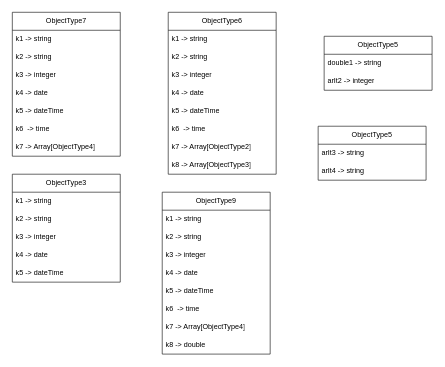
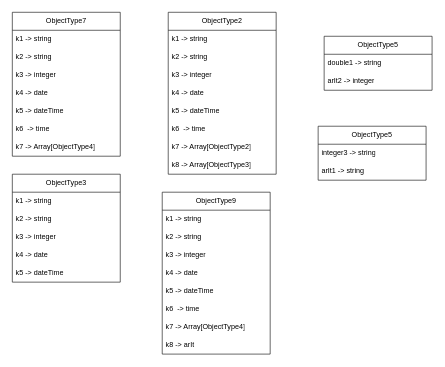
  <mxCell id="0" />
  <mxCell id="1" parent="0" />
  <mxCell id="2" value="ObjectType7" style="swimlane;fontStyle=0;childLayout=stackLayout;horizontal=1;startSize=30;horizontalStack=0;resizeParent=1;resizeParentMax=0;resizeLast=0;collapsible=1;marginBottom=0;whiteSpace=wrap;html=1;" vertex="1" parent="1"><mxGeometry x="20" y="20" width="180" height="240" as="geometry" /></mxCell>
  <mxCell id="3" value="k1 -&amp;gt; string" style="text;strokeColor=none;fillColor=none;align=left;verticalAlign=middle;spacingLeft=4;spacingRight=4;overflow=hidden;points=[[0,0.5],[1,0.5]];portConstraint=eastwest;rotatable=0;whiteSpace=wrap;html=1;" vertex="1" parent="2"><mxGeometry y="30" width="180" height="30" as="geometry" /></mxCell>
  <mxCell id="4" value="k2 -&amp;gt; string" style="text;strokeColor=none;fillColor=none;align=left;verticalAlign=middle;spacingLeft=4;spacingRight=4;overflow=hidden;points=[[0,0.5],[1,0.5]];portConstraint=eastwest;rotatable=0;whiteSpace=wrap;html=1;" vertex="1" parent="2"><mxGeometry y="60" width="180" height="30" as="geometry" /></mxCell>
  <mxCell id="5" value="k3 -&amp;gt; integer" style="text;strokeColor=none;fillColor=none;align=left;verticalAlign=middle;spacingLeft=4;spacingRight=4;overflow=hidden;points=[[0,0.5],[1,0.5]];portConstraint=eastwest;rotatable=0;whiteSpace=wrap;html=1;" vertex="1" parent="2"><mxGeometry y="90" width="180" height="30" as="geometry" /></mxCell>
  <mxCell id="6" value="k4 -&amp;gt; date" style="text;strokeColor=none;fillColor=none;align=left;verticalAlign=middle;spacingLeft=4;spacingRight=4;overflow=hidden;points=[[0,0.5],[1,0.5]];portConstraint=eastwest;rotatable=0;whiteSpace=wrap;html=1;" vertex="1" parent="2"><mxGeometry y="120" width="180" height="30" as="geometry" /></mxCell>
  <mxCell id="7" value="k5 -&amp;gt; dateTime" style="text;strokeColor=none;fillColor=none;align=left;verticalAlign=middle;spacingLeft=4;spacingRight=4;overflow=hidden;points=[[0,0.5],[1,0.5]];portConstraint=eastwest;rotatable=0;whiteSpace=wrap;html=1;" vertex="1" parent="2"><mxGeometry y="150" width="180" height="30" as="geometry" /></mxCell>
  <mxCell id="8" value="k6&amp;nbsp; -&amp;gt; time" style="text;strokeColor=none;fillColor=none;align=left;verticalAlign=middle;spacingLeft=4;spacingRight=4;overflow=hidden;points=[[0,0.5],[1,0.5]];portConstraint=eastwest;rotatable=0;whiteSpace=wrap;html=1;" vertex="1" parent="2"><mxGeometry y="180" width="180" height="30" as="geometry" /></mxCell>
  <mxCell id="9" value="k7 -&amp;gt; Array[ObjectType4]" style="text;strokeColor=none;fillColor=none;align=left;verticalAlign=middle;spacingLeft=4;spacingRight=4;overflow=hidden;points=[[0,0.5],[1,0.5]];portConstraint=eastwest;rotatable=0;whiteSpace=wrap;html=1;" vertex="1" parent="2"><mxGeometry y="210" width="180" height="30" as="geometry" /></mxCell>
- <mxCell id="10" value="ObjectType6" style="swimlane;fontStyle=0;childLayout=stackLayout;horizontal=1;startSize=30;horizontalStack=0;resizeParent=1;resizeParentMax=0;resizeLast=0;collapsible=1;marginBottom=0;whiteSpace=wrap;html=1;" vertex="1" parent="1"><mxGeometry x="280" y="20" width="180" height="270" as="geometry" /></mxCell>
+ <mxCell id="10" value="ObjectType2" style="swimlane;fontStyle=0;childLayout=stackLayout;horizontal=1;startSize=30;horizontalStack=0;resizeParent=1;resizeParentMax=0;resizeLast=0;collapsible=1;marginBottom=0;whiteSpace=wrap;html=1;" vertex="1" parent="1"><mxGeometry x="280" y="20" width="180" height="270" as="geometry" /></mxCell>
  <mxCell id="11" value="k1 -&amp;gt; string" style="text;strokeColor=none;fillColor=none;align=left;verticalAlign=middle;spacingLeft=4;spacingRight=4;overflow=hidden;points=[[0,0.5],[1,0.5]];portConstraint=eastwest;rotatable=0;whiteSpace=wrap;html=1;" vertex="1" parent="10"><mxGeometry y="30" width="180" height="30" as="geometry" /></mxCell>
  <mxCell id="12" value="k2 -&amp;gt; string" style="text;strokeColor=none;fillColor=none;align=left;verticalAlign=middle;spacingLeft=4;spacingRight=4;overflow=hidden;points=[[0,0.5],[1,0.5]];portConstraint=eastwest;rotatable=0;whiteSpace=wrap;html=1;" vertex="1" parent="10"><mxGeometry y="60" width="180" height="30" as="geometry" /></mxCell>
  <mxCell id="13" value="k3 -&amp;gt; integer" style="text;strokeColor=none;fillColor=none;align=left;verticalAlign=middle;spacingLeft=4;spacingRight=4;overflow=hidden;points=[[0,0.5],[1,0.5]];portConstraint=eastwest;rotatable=0;whiteSpace=wrap;html=1;" vertex="1" parent="10"><mxGeometry y="90" width="180" height="30" as="geometry" /></mxCell>
  <mxCell id="14" value="k4 -&amp;gt; date" style="text;strokeColor=none;fillColor=none;align=left;verticalAlign=middle;spacingLeft=4;spacingRight=4;overflow=hidden;points=[[0,0.5],[1,0.5]];portConstraint=eastwest;rotatable=0;whiteSpace=wrap;html=1;" vertex="1" parent="10"><mxGeometry y="120" width="180" height="30" as="geometry" /></mxCell>
  <mxCell id="15" value="k5 -&amp;gt; dateTime" style="text;strokeColor=none;fillColor=none;align=left;verticalAlign=middle;spacingLeft=4;spacingRight=4;overflow=hidden;points=[[0,0.5],[1,0.5]];portConstraint=eastwest;rotatable=0;whiteSpace=wrap;html=1;" vertex="1" parent="10"><mxGeometry y="150" width="180" height="30" as="geometry" /></mxCell>
  <mxCell id="16" value="k6&amp;nbsp; -&amp;gt; time" style="text;strokeColor=none;fillColor=none;align=left;verticalAlign=middle;spacingLeft=4;spacingRight=4;overflow=hidden;points=[[0,0.5],[1,0.5]];portConstraint=eastwest;rotatable=0;whiteSpace=wrap;html=1;" vertex="1" parent="10"><mxGeometry y="180" width="180" height="30" as="geometry" /></mxCell>
  <mxCell id="17" value="k7 -&amp;gt; Array[ObjectType2]" style="text;strokeColor=none;fillColor=none;align=left;verticalAlign=middle;spacingLeft=4;spacingRight=4;overflow=hidden;points=[[0,0.5],[1,0.5]];portConstraint=eastwest;rotatable=0;whiteSpace=wrap;html=1;" vertex="1" parent="10"><mxGeometry y="210" width="180" height="30" as="geometry" /></mxCell>
  <mxCell id="18" value="k8 -&amp;gt; Array[ObjectType3]" style="text;strokeColor=none;fillColor=none;align=left;verticalAlign=middle;spacingLeft=4;spacingRight=4;overflow=hidden;points=[[0,0.5],[1,0.5]];portConstraint=eastwest;rotatable=0;whiteSpace=wrap;html=1;" vertex="1" parent="10"><mxGeometry y="240" width="180" height="30" as="geometry" /></mxCell>
  <mxCell id="19" value="ObjectType3" style="swimlane;fontStyle=0;childLayout=stackLayout;horizontal=1;startSize=30;horizontalStack=0;resizeParent=1;resizeParentMax=0;resizeLast=0;collapsible=1;marginBottom=0;whiteSpace=wrap;html=1;" vertex="1" parent="1"><mxGeometry x="20" y="290" width="180" height="180" as="geometry" /></mxCell>
  <mxCell id="20" value="k1 -&amp;gt; string" style="text;strokeColor=none;fillColor=none;align=left;verticalAlign=middle;spacingLeft=4;spacingRight=4;overflow=hidden;points=[[0,0.5],[1,0.5]];portConstraint=eastwest;rotatable=0;whiteSpace=wrap;html=1;" vertex="1" parent="19"><mxGeometry y="30" width="180" height="30" as="geometry" /></mxCell>
  <mxCell id="21" value="k2 -&amp;gt; string" style="text;strokeColor=none;fillColor=none;align=left;verticalAlign=middle;spacingLeft=4;spacingRight=4;overflow=hidden;points=[[0,0.5],[1,0.5]];portConstraint=eastwest;rotatable=0;whiteSpace=wrap;html=1;" vertex="1" parent="19"><mxGeometry y="60" width="180" height="30" as="geometry" /></mxCell>
  <mxCell id="22" value="k3 -&amp;gt; integer" style="text;strokeColor=none;fillColor=none;align=left;verticalAlign=middle;spacingLeft=4;spacingRight=4;overflow=hidden;points=[[0,0.5],[1,0.5]];portConstraint=eastwest;rotatable=0;whiteSpace=wrap;html=1;" vertex="1" parent="19"><mxGeometry y="90" width="180" height="30" as="geometry" /></mxCell>
  <mxCell id="23" value="k4 -&amp;gt; date" style="text;strokeColor=none;fillColor=none;align=left;verticalAlign=middle;spacingLeft=4;spacingRight=4;overflow=hidden;points=[[0,0.5],[1,0.5]];portConstraint=eastwest;rotatable=0;whiteSpace=wrap;html=1;" vertex="1" parent="19"><mxGeometry y="120" width="180" height="30" as="geometry" /></mxCell>
  <mxCell id="24" value="k5 -&amp;gt; dateTime" style="text;strokeColor=none;fillColor=none;align=left;verticalAlign=middle;spacingLeft=4;spacingRight=4;overflow=hidden;points=[[0,0.5],[1,0.5]];portConstraint=eastwest;rotatable=0;whiteSpace=wrap;html=1;" vertex="1" parent="19"><mxGeometry y="150" width="180" height="30" as="geometry" /></mxCell>
  <mxCell id="25" value="ObjectType9" style="swimlane;fontStyle=0;childLayout=stackLayout;horizontal=1;startSize=30;horizontalStack=0;resizeParent=1;resizeParentMax=0;resizeLast=0;collapsible=1;marginBottom=0;whiteSpace=wrap;html=1;" vertex="1" parent="1"><mxGeometry x="270" y="320" width="180" height="270" as="geometry" /></mxCell>
  <mxCell id="26" value="k1 -&amp;gt; string" style="text;strokeColor=none;fillColor=none;align=left;verticalAlign=middle;spacingLeft=4;spacingRight=4;overflow=hidden;points=[[0,0.5],[1,0.5]];portConstraint=eastwest;rotatable=0;whiteSpace=wrap;html=1;" vertex="1" parent="25"><mxGeometry y="30" width="180" height="30" as="geometry" /></mxCell>
  <mxCell id="27" value="k2 -&amp;gt; string" style="text;strokeColor=none;fillColor=none;align=left;verticalAlign=middle;spacingLeft=4;spacingRight=4;overflow=hidden;points=[[0,0.5],[1,0.5]];portConstraint=eastwest;rotatable=0;whiteSpace=wrap;html=1;" vertex="1" parent="25"><mxGeometry y="60" width="180" height="30" as="geometry" /></mxCell>
  <mxCell id="28" value="k3 -&amp;gt; integer" style="text;strokeColor=none;fillColor=none;align=left;verticalAlign=middle;spacingLeft=4;spacingRight=4;overflow=hidden;points=[[0,0.5],[1,0.5]];portConstraint=eastwest;rotatable=0;whiteSpace=wrap;html=1;" vertex="1" parent="25"><mxGeometry y="90" width="180" height="30" as="geometry" /></mxCell>
  <mxCell id="29" value="k4 -&amp;gt; date" style="text;strokeColor=none;fillColor=none;align=left;verticalAlign=middle;spacingLeft=4;spacingRight=4;overflow=hidden;points=[[0,0.5],[1,0.5]];portConstraint=eastwest;rotatable=0;whiteSpace=wrap;html=1;" vertex="1" parent="25"><mxGeometry y="120" width="180" height="30" as="geometry" /></mxCell>
  <mxCell id="30" value="k5 -&amp;gt; dateTime" style="text;strokeColor=none;fillColor=none;align=left;verticalAlign=middle;spacingLeft=4;spacingRight=4;overflow=hidden;points=[[0,0.5],[1,0.5]];portConstraint=eastwest;rotatable=0;whiteSpace=wrap;html=1;" vertex="1" parent="25"><mxGeometry y="150" width="180" height="30" as="geometry" /></mxCell>
  <mxCell id="31" value="k6&amp;nbsp; -&amp;gt; time" style="text;strokeColor=none;fillColor=none;align=left;verticalAlign=middle;spacingLeft=4;spacingRight=4;overflow=hidden;points=[[0,0.5],[1,0.5]];portConstraint=eastwest;rotatable=0;whiteSpace=wrap;html=1;" vertex="1" parent="25"><mxGeometry y="180" width="180" height="30" as="geometry" /></mxCell>
  <mxCell id="32" value="k7 -&amp;gt; Array[ObjectType4]" style="text;strokeColor=none;fillColor=none;align=left;verticalAlign=middle;spacingLeft=4;spacingRight=4;overflow=hidden;points=[[0,0.5],[1,0.5]];portConstraint=eastwest;rotatable=0;whiteSpace=wrap;html=1;" vertex="1" parent="25"><mxGeometry y="210" width="180" height="30" as="geometry" /></mxCell>
- <mxCell id="33" value="k8 -&amp;gt; double" style="text;strokeColor=none;fillColor=none;align=left;verticalAlign=middle;spacingLeft=4;spacingRight=4;overflow=hidden;points=[[0,0.5],[1,0.5]];portConstraint=eastwest;rotatable=0;whiteSpace=wrap;html=1;" vertex="1" parent="25"><mxGeometry y="240" width="180" height="30" as="geometry" /></mxCell>
+ <mxCell id="33" value="k8 -&amp;gt; arIt" style="text;strokeColor=none;fillColor=none;align=left;verticalAlign=middle;spacingLeft=4;spacingRight=4;overflow=hidden;points=[[0,0.5],[1,0.5]];portConstraint=eastwest;rotatable=0;whiteSpace=wrap;html=1;" vertex="1" parent="25"><mxGeometry y="240" width="180" height="30" as="geometry" /></mxCell>
  <mxCell id="34" value="ObjectType5" style="swimlane;fontStyle=0;childLayout=stackLayout;horizontal=1;startSize=30;horizontalStack=0;resizeParent=1;resizeParentMax=0;resizeLast=0;collapsible=1;marginBottom=0;whiteSpace=wrap;html=1;" vertex="1" parent="1"><mxGeometry x="540" y="60" width="180" height="90" as="geometry" /></mxCell>
  <mxCell id="35" value="double1 -&amp;gt; string" style="text;strokeColor=none;fillColor=none;align=left;verticalAlign=middle;spacingLeft=4;spacingRight=4;overflow=hidden;points=[[0,0.5],[1,0.5]];portConstraint=eastwest;rotatable=0;whiteSpace=wrap;html=1;" vertex="1" parent="34"><mxGeometry y="30" width="180" height="30" as="geometry" /></mxCell>
  <mxCell id="36" value="arIt2 -&amp;gt; integer" style="text;strokeColor=none;fillColor=none;align=left;verticalAlign=middle;spacingLeft=4;spacingRight=4;overflow=hidden;points=[[0,0.5],[1,0.5]];portConstraint=eastwest;rotatable=0;whiteSpace=wrap;html=1;" vertex="1" parent="34"><mxGeometry y="60" width="180" height="30" as="geometry" /></mxCell>
  <mxCell id="37" value="ObjectType5" style="swimlane;fontStyle=0;childLayout=stackLayout;horizontal=1;startSize=30;horizontalStack=0;resizeParent=1;resizeParentMax=0;resizeLast=0;collapsible=1;marginBottom=0;whiteSpace=wrap;html=1;" vertex="1" parent="1"><mxGeometry x="530" y="210" width="180" height="90" as="geometry" /></mxCell>
- <mxCell id="38" value="arIt3 -&amp;gt; string" style="text;strokeColor=none;fillColor=none;align=left;verticalAlign=middle;spacingLeft=4;spacingRight=4;overflow=hidden;points=[[0,0.5],[1,0.5]];portConstraint=eastwest;rotatable=0;whiteSpace=wrap;html=1;" vertex="1" parent="37"><mxGeometry y="30" width="180" height="30" as="geometry" /></mxCell>
- <mxCell id="39" value="arIt4 -&amp;gt; string" style="text;strokeColor=none;fillColor=none;align=left;verticalAlign=middle;spacingLeft=4;spacingRight=4;overflow=hidden;points=[[0,0.5],[1,0.5]];portConstraint=eastwest;rotatable=0;whiteSpace=wrap;html=1;" vertex="1" parent="37"><mxGeometry y="60" width="180" height="30" as="geometry" /></mxCell>
+ <mxCell id="38" value="integer3 -&amp;gt; string" style="text;strokeColor=none;fillColor=none;align=left;verticalAlign=middle;spacingLeft=4;spacingRight=4;overflow=hidden;points=[[0,0.5],[1,0.5]];portConstraint=eastwest;rotatable=0;whiteSpace=wrap;html=1;" vertex="1" parent="37"><mxGeometry y="30" width="180" height="30" as="geometry" /></mxCell>
+ <mxCell id="39" value="arIt1 -&amp;gt; string" style="text;strokeColor=none;fillColor=none;align=left;verticalAlign=middle;spacingLeft=4;spacingRight=4;overflow=hidden;points=[[0,0.5],[1,0.5]];portConstraint=eastwest;rotatable=0;whiteSpace=wrap;html=1;" vertex="1" parent="37"><mxGeometry y="60" width="180" height="30" as="geometry" /></mxCell>
